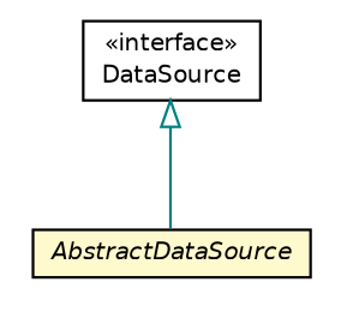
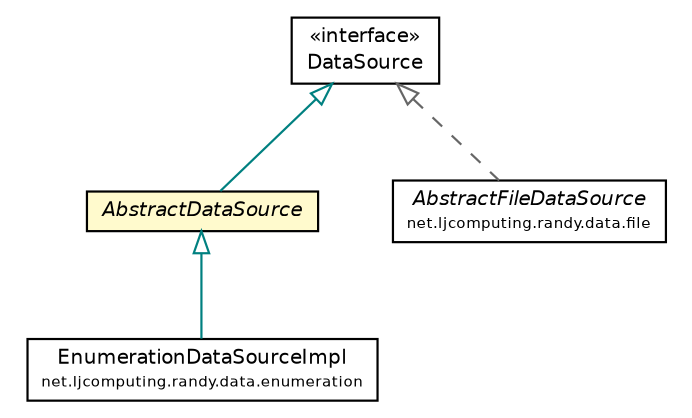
  digraph {
    nodesep=0.25
    ranksep=0.5
    node [fontcolor=black fontname=Helvetica fontsize=9.0 shape=plaintext]
    edge [arrowtail=empty color=teal dir=back fontname=Helvetica fontsize=10 headport=p labelfontname=Helvetica labelfontsize=10 tailport=p]
    n1 [label=<<table title="net.ljcomputing.randy.data.AbstractDataSource" border="0" cellborder="1" cellspacing="0" cellpadding="2" port="p" bgcolor="lemonChiffon" href="./AbstractDataSource.html"> 		<tr><td><table border="0" cellspacing="0" cellpadding="1"> <tr><td align="center" balign="center"><font face="Helvetica-Oblique"> AbstractDataSource </font></td></tr> 		</table></td></tr> 		</table>>]
+   n2 [label=<<table title="net.ljcomputing.randy.data.enumeration.EnumerationDataSourceImpl" border="0" cellborder="1" cellspacing="0" cellpadding="2" port="p" href="./enumeration/EnumerationDataSourceImpl.html"> 		<tr><td><table border="0" cellspacing="0" cellpadding="1"> <tr><td align="center" balign="center"> EnumerationDataSourceImpl </td></tr> <tr><td align="center" balign="center"><font point-size="7.0"> net.ljcomputing.randy.data.enumeration </font></td></tr> 		</table></td></tr> 		</table>>]
+   n3 [label=<<table title="net.ljcomputing.randy.data.file.AbstractFileDataSource" border="0" cellborder="1" cellspacing="0" cellpadding="2" port="p" href="./file/AbstractFileDataSource.html"> 		<tr><td><table border="0" cellspacing="0" cellpadding="1"> <tr><td align="center" balign="center"><font face="Helvetica-Oblique"> AbstractFileDataSource </font></td></tr> <tr><td align="center" balign="center"><font point-size="7.0"> net.ljcomputing.randy.data.file </font></td></tr> 		</table></td></tr> 		</table>>]
    n4 [label=<<table title="net.ljcomputing.randy.data.DataSource" border="0" cellborder="1" cellspacing="0" cellpadding="2" port="p" href="./DataSource.html"> 		<tr><td><table border="0" cellspacing="0" cellpadding="1"> <tr><td align="center" balign="center"> &#171;interface&#187; </td></tr> <tr><td align="center" balign="center"> DataSource </td></tr> 		</table></td></tr> 		</table>>]
+   n1 -> n2
    n4 -> n1 [style=solid]
+   n4 -> n3 [color=gray40 style=dashed]
  }
